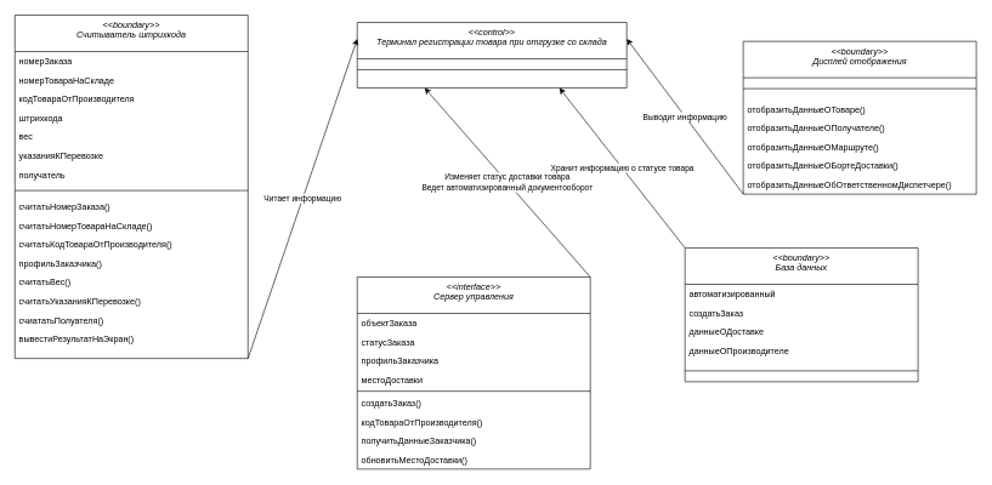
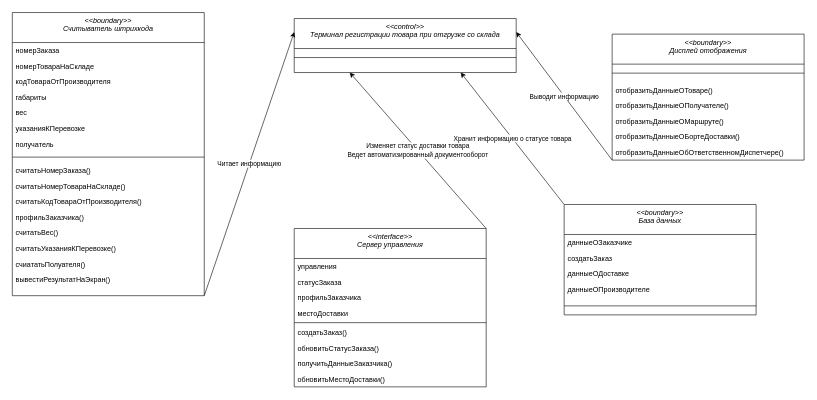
  <mxCell id="0" />
  <mxCell id="1" parent="0" />
  <mxCell id="2" value="&lt;&lt;control&gt;&gt; &#10;Терминал регистрации товара при отгрузке со склада&#10;" style="swimlane;fontStyle=2;align=center;verticalAlign=top;childLayout=stackLayout;horizontal=1;startSize=50;horizontalStack=0;resizeParent=1;resizeLast=0;collapsible=1;marginBottom=0;rounded=0;shadow=0;strokeWidth=1;" vertex="1" parent="1"><mxGeometry x="490" y="30" width="370" height="90" as="geometry"><mxRectangle x="230" y="140" width="160" height="26" as="alternateBounds" /></mxGeometry></mxCell>
  <mxCell id="3" value="" style="line;html=1;strokeWidth=1;align=left;verticalAlign=middle;spacingTop=-1;spacingLeft=3;spacingRight=3;rotatable=0;labelPosition=right;points=[];portConstraint=eastwest;" vertex="1" parent="2"><mxGeometry y="50" width="370" height="30" as="geometry" /></mxCell>
  <mxCell id="4" value="Читает информацию" style="rounded=0;orthogonalLoop=1;jettySize=auto;html=1;exitX=1;exitY=1;exitDx=0;exitDy=0;entryX=0;entryY=0.25;entryDx=0;entryDy=0;" edge="1" parent="1" source="5" target="2"><mxGeometry relative="1" as="geometry" /></mxCell>
  <mxCell id="5" value="&lt;&lt;boundary&gt;&gt; &#10;Считыватель штрихкода" style="swimlane;fontStyle=2;align=center;verticalAlign=top;childLayout=stackLayout;horizontal=1;startSize=50;horizontalStack=0;resizeParent=1;resizeLast=0;collapsible=1;marginBottom=0;rounded=0;shadow=0;strokeWidth=1;" vertex="1" parent="1"><mxGeometry x="20" y="20" width="320" height="472" as="geometry"><mxRectangle x="230" y="140" width="160" height="26" as="alternateBounds" /></mxGeometry></mxCell>
  <mxCell id="6" value="номерЗаказа" style="text;align=left;verticalAlign=top;spacingLeft=4;spacingRight=4;overflow=hidden;rotatable=0;points=[[0,0.5],[1,0.5]];portConstraint=eastwest;" vertex="1" parent="5"><mxGeometry y="50" width="320" height="26" as="geometry" /></mxCell>
  <mxCell id="7" value="номерТовараНаСкладе" style="text;align=left;verticalAlign=top;spacingLeft=4;spacingRight=4;overflow=hidden;rotatable=0;points=[[0,0.5],[1,0.5]];portConstraint=eastwest;" vertex="1" parent="5"><mxGeometry y="76" width="320" height="26" as="geometry" /></mxCell>
  <mxCell id="8" value="кодТовараОтПроизводителя" style="text;align=left;verticalAlign=top;spacingLeft=4;spacingRight=4;overflow=hidden;rotatable=0;points=[[0,0.5],[1,0.5]];portConstraint=eastwest;" vertex="1" parent="5"><mxGeometry y="102" width="320" height="26" as="geometry" /></mxCell>
- <mxCell id="9" value="штрихкода" style="text;align=left;verticalAlign=top;spacingLeft=4;spacingRight=4;overflow=hidden;rotatable=0;points=[[0,0.5],[1,0.5]];portConstraint=eastwest;" vertex="1" parent="5"><mxGeometry y="128" width="320" height="26" as="geometry" /></mxCell>
+ <mxCell id="9" value="габариты" style="text;align=left;verticalAlign=top;spacingLeft=4;spacingRight=4;overflow=hidden;rotatable=0;points=[[0,0.5],[1,0.5]];portConstraint=eastwest;" vertex="1" parent="5"><mxGeometry y="128" width="320" height="26" as="geometry" /></mxCell>
  <mxCell id="10" value="вес" style="text;align=left;verticalAlign=top;spacingLeft=4;spacingRight=4;overflow=hidden;rotatable=0;points=[[0,0.5],[1,0.5]];portConstraint=eastwest;" vertex="1" parent="5"><mxGeometry y="154" width="320" height="26" as="geometry" /></mxCell>
  <mxCell id="11" value="указанияКПеревозке" style="text;align=left;verticalAlign=top;spacingLeft=4;spacingRight=4;overflow=hidden;rotatable=0;points=[[0,0.5],[1,0.5]];portConstraint=eastwest;" vertex="1" parent="5"><mxGeometry y="180" width="320" height="26" as="geometry" /></mxCell>
  <mxCell id="12" value="получатель" style="text;align=left;verticalAlign=top;spacingLeft=4;spacingRight=4;overflow=hidden;rotatable=0;points=[[0,0.5],[1,0.5]];portConstraint=eastwest;" vertex="1" parent="5"><mxGeometry y="206" width="320" height="26" as="geometry" /></mxCell>
  <mxCell id="13" value="" style="line;html=1;strokeWidth=1;align=left;verticalAlign=middle;spacingTop=-1;spacingLeft=3;spacingRight=3;rotatable=0;labelPosition=right;points=[];portConstraint=eastwest;" vertex="1" parent="5"><mxGeometry y="232" width="320" height="18" as="geometry" /></mxCell>
  <mxCell id="14" value="считатьНомерЗаказа()" style="text;align=left;verticalAlign=top;spacingLeft=4;spacingRight=4;overflow=hidden;rotatable=0;points=[[0,0.5],[1,0.5]];portConstraint=eastwest;" vertex="1" parent="5"><mxGeometry y="250" width="320" height="26" as="geometry" /></mxCell>
  <mxCell id="15" value="считатьНомерТовараНаСкладе()" style="text;align=left;verticalAlign=top;spacingLeft=4;spacingRight=4;overflow=hidden;rotatable=0;points=[[0,0.5],[1,0.5]];portConstraint=eastwest;" vertex="1" parent="5"><mxGeometry y="276" width="320" height="26" as="geometry" /></mxCell>
  <mxCell id="16" value="считатьКодТовараОтПроизводителя()" style="text;align=left;verticalAlign=top;spacingLeft=4;spacingRight=4;overflow=hidden;rotatable=0;points=[[0,0.5],[1,0.5]];portConstraint=eastwest;" vertex="1" parent="5"><mxGeometry y="302" width="320" height="26" as="geometry" /></mxCell>
  <mxCell id="17" value="профильЗаказчика()" style="text;align=left;verticalAlign=top;spacingLeft=4;spacingRight=4;overflow=hidden;rotatable=0;points=[[0,0.5],[1,0.5]];portConstraint=eastwest;" vertex="1" parent="5"><mxGeometry y="328" width="320" height="26" as="geometry" /></mxCell>
  <mxCell id="18" value="считатьВес()" style="text;align=left;verticalAlign=top;spacingLeft=4;spacingRight=4;overflow=hidden;rotatable=0;points=[[0,0.5],[1,0.5]];portConstraint=eastwest;" vertex="1" parent="5"><mxGeometry y="354" width="320" height="26" as="geometry" /></mxCell>
  <mxCell id="19" value="считатьУказанияКПеревозке()" style="text;align=left;verticalAlign=top;spacingLeft=4;spacingRight=4;overflow=hidden;rotatable=0;points=[[0,0.5],[1,0.5]];portConstraint=eastwest;" vertex="1" parent="5"><mxGeometry y="380" width="320" height="26" as="geometry" /></mxCell>
  <mxCell id="20" value="счиататьПолуателя()" style="text;align=left;verticalAlign=top;spacingLeft=4;spacingRight=4;overflow=hidden;rotatable=0;points=[[0,0.5],[1,0.5]];portConstraint=eastwest;" vertex="1" parent="5"><mxGeometry y="406" width="320" height="26" as="geometry" /></mxCell>
  <mxCell id="21" value="вывестиРезультатНаЭкран()" style="text;align=left;verticalAlign=top;spacingLeft=4;spacingRight=4;overflow=hidden;rotatable=0;points=[[0,0.5],[1,0.5]];portConstraint=eastwest;" vertex="1" parent="5"><mxGeometry y="432" width="320" height="26" as="geometry" /></mxCell>
  <mxCell id="22" value="Выводит информацию" style="rounded=0;orthogonalLoop=1;jettySize=auto;html=1;exitX=0;exitY=1;exitDx=0;exitDy=0;entryX=1;entryY=0.25;entryDx=0;entryDy=0;" edge="1" parent="1" source="23" target="2"><mxGeometry relative="1" as="geometry" /></mxCell>
  <mxCell id="23" value="&lt;&lt;boundary&gt;&gt; &#10;Дисплей отображения" style="swimlane;fontStyle=2;align=center;verticalAlign=top;childLayout=stackLayout;horizontal=1;startSize=50;horizontalStack=0;resizeParent=1;resizeLast=0;collapsible=1;marginBottom=0;rounded=0;shadow=0;strokeWidth=1;" vertex="1" parent="1"><mxGeometry x="1020" y="56" width="320" height="210" as="geometry"><mxRectangle x="230" y="140" width="160" height="26" as="alternateBounds" /></mxGeometry></mxCell>
  <mxCell id="24" value="" style="line;html=1;strokeWidth=1;align=left;verticalAlign=middle;spacingTop=-1;spacingLeft=3;spacingRight=3;rotatable=0;labelPosition=right;points=[];portConstraint=eastwest;" vertex="1" parent="23"><mxGeometry y="50" width="320" height="30" as="geometry" /></mxCell>
  <mxCell id="25" value="отобразитьДанныеОТоваре()" style="text;align=left;verticalAlign=top;spacingLeft=4;spacingRight=4;overflow=hidden;rotatable=0;points=[[0,0.5],[1,0.5]];portConstraint=eastwest;" vertex="1" parent="23"><mxGeometry y="80" width="320" height="26" as="geometry" /></mxCell>
  <mxCell id="26" value="отобразитьДанныеОПолучателе()" style="text;align=left;verticalAlign=top;spacingLeft=4;spacingRight=4;overflow=hidden;rotatable=0;points=[[0,0.5],[1,0.5]];portConstraint=eastwest;" vertex="1" parent="23"><mxGeometry y="106" width="320" height="26" as="geometry" /></mxCell>
  <mxCell id="27" value="отобразитьДанныеОМаршруте()" style="text;align=left;verticalAlign=top;spacingLeft=4;spacingRight=4;overflow=hidden;rotatable=0;points=[[0,0.5],[1,0.5]];portConstraint=eastwest;" vertex="1" parent="23"><mxGeometry y="132" width="320" height="26" as="geometry" /></mxCell>
  <mxCell id="28" value="отобразитьДанныеОБортеДоставки()" style="text;align=left;verticalAlign=top;spacingLeft=4;spacingRight=4;overflow=hidden;rotatable=0;points=[[0,0.5],[1,0.5]];portConstraint=eastwest;" vertex="1" parent="23"><mxGeometry y="158" width="320" height="26" as="geometry" /></mxCell>
  <mxCell id="29" value="отобразитьДанныеОбОтветственномДиспетчере()" style="text;align=left;verticalAlign=top;spacingLeft=4;spacingRight=4;overflow=hidden;rotatable=0;points=[[0,0.5],[1,0.5]];portConstraint=eastwest;" vertex="1" parent="23"><mxGeometry y="184" width="320" height="26" as="geometry" /></mxCell>
  <mxCell id="30" value="&lt;div&gt;Изменяет статус доставки товара&lt;/div&gt;&lt;div&gt;Ведет автоматизированный документооборот&lt;br&gt;&lt;/div&gt;" style="rounded=0;orthogonalLoop=1;jettySize=auto;html=1;exitX=1;exitY=0;exitDx=0;exitDy=0;entryX=0.25;entryY=1;entryDx=0;entryDy=0;" edge="1" parent="1" source="31" target="2"><mxGeometry relative="1" as="geometry"><mxPoint x="560" y="240" as="targetPoint" /></mxGeometry></mxCell>
  <mxCell id="31" value="&lt;&lt;interface&gt;&gt; &#10;Сервер управления" style="swimlane;fontStyle=2;align=center;verticalAlign=top;childLayout=stackLayout;horizontal=1;startSize=50;horizontalStack=0;resizeParent=1;resizeLast=0;collapsible=1;marginBottom=0;rounded=0;shadow=0;strokeWidth=1;" vertex="1" parent="1"><mxGeometry x="490" y="380" width="320" height="264" as="geometry"><mxRectangle x="230" y="140" width="160" height="26" as="alternateBounds" /></mxGeometry></mxCell>
- <mxCell id="32" value="объектЗаказа" style="text;align=left;verticalAlign=top;spacingLeft=4;spacingRight=4;overflow=hidden;rotatable=0;points=[[0,0.5],[1,0.5]];portConstraint=eastwest;" vertex="1" parent="31"><mxGeometry y="50" width="320" height="26" as="geometry" /></mxCell>
+ <mxCell id="32" value="управления" style="text;align=left;verticalAlign=top;spacingLeft=4;spacingRight=4;overflow=hidden;rotatable=0;points=[[0,0.5],[1,0.5]];portConstraint=eastwest;" vertex="1" parent="31"><mxGeometry y="50" width="320" height="26" as="geometry" /></mxCell>
  <mxCell id="33" value="статусЗаказа" style="text;align=left;verticalAlign=top;spacingLeft=4;spacingRight=4;overflow=hidden;rotatable=0;points=[[0,0.5],[1,0.5]];portConstraint=eastwest;" vertex="1" parent="31"><mxGeometry y="76" width="320" height="26" as="geometry" /></mxCell>
  <mxCell id="34" value="профильЗаказчика" style="text;align=left;verticalAlign=top;spacingLeft=4;spacingRight=4;overflow=hidden;rotatable=0;points=[[0,0.5],[1,0.5]];portConstraint=eastwest;" vertex="1" parent="31"><mxGeometry y="102" width="320" height="26" as="geometry" /></mxCell>
  <mxCell id="35" value="местоДоставки" style="text;align=left;verticalAlign=top;spacingLeft=4;spacingRight=4;overflow=hidden;rotatable=0;points=[[0,0.5],[1,0.5]];portConstraint=eastwest;" vertex="1" parent="31"><mxGeometry y="128" width="320" height="26" as="geometry" /></mxCell>
  <mxCell id="36" value="" style="line;html=1;strokeWidth=1;align=left;verticalAlign=middle;spacingTop=-1;spacingLeft=3;spacingRight=3;rotatable=0;labelPosition=right;points=[];portConstraint=eastwest;" vertex="1" parent="31"><mxGeometry y="154" width="320" height="6" as="geometry" /></mxCell>
  <mxCell id="37" value="создатьЗаказ()" style="text;align=left;verticalAlign=top;spacingLeft=4;spacingRight=4;overflow=hidden;rotatable=0;points=[[0,0.5],[1,0.5]];portConstraint=eastwest;" vertex="1" parent="31"><mxGeometry y="160" width="320" height="26" as="geometry" /></mxCell>
- <mxCell id="38" value="кодТовараОтПроизводителя()" style="text;align=left;verticalAlign=top;spacingLeft=4;spacingRight=4;overflow=hidden;rotatable=0;points=[[0,0.5],[1,0.5]];portConstraint=eastwest;" vertex="1" parent="31"><mxGeometry y="186" width="320" height="26" as="geometry" /></mxCell>
+ <mxCell id="38" value="обновитьСтатусЗаказа()" style="text;align=left;verticalAlign=top;spacingLeft=4;spacingRight=4;overflow=hidden;rotatable=0;points=[[0,0.5],[1,0.5]];portConstraint=eastwest;" vertex="1" parent="31"><mxGeometry y="186" width="320" height="26" as="geometry" /></mxCell>
  <mxCell id="39" value="получитьДанныеЗаказчика()" style="text;align=left;verticalAlign=top;spacingLeft=4;spacingRight=4;overflow=hidden;rotatable=0;points=[[0,0.5],[1,0.5]];portConstraint=eastwest;" vertex="1" parent="31"><mxGeometry y="212" width="320" height="26" as="geometry" /></mxCell>
  <mxCell id="40" value="обновитьМестоДоставки()" style="text;align=left;verticalAlign=top;spacingLeft=4;spacingRight=4;overflow=hidden;rotatable=0;points=[[0,0.5],[1,0.5]];portConstraint=eastwest;" vertex="1" parent="31"><mxGeometry y="238" width="320" height="26" as="geometry" /></mxCell>
  <mxCell id="41" value="Хранит информацию о статусе товара" style="rounded=0;orthogonalLoop=1;jettySize=auto;html=1;exitX=0;exitY=0;exitDx=0;exitDy=0;entryX=0.75;entryY=1;entryDx=0;entryDy=0;" edge="1" parent="1" source="42" target="2"><mxGeometry relative="1" as="geometry"><mxPoint x="780" y="240" as="targetPoint" /></mxGeometry></mxCell>
  <mxCell id="42" value="&lt;&lt;boundary&gt;&gt; &#10;База данных" style="swimlane;fontStyle=2;align=center;verticalAlign=top;childLayout=stackLayout;horizontal=1;startSize=50;horizontalStack=0;resizeParent=1;resizeLast=0;collapsible=1;marginBottom=0;rounded=0;shadow=0;strokeWidth=1;" vertex="1" parent="1"><mxGeometry x="940" y="340" width="320" height="184" as="geometry"><mxRectangle x="230" y="140" width="160" height="26" as="alternateBounds" /></mxGeometry></mxCell>
- <mxCell id="43" value="автоматизированный" style="text;align=left;verticalAlign=top;spacingLeft=4;spacingRight=4;overflow=hidden;rotatable=0;points=[[0,0.5],[1,0.5]];portConstraint=eastwest;" vertex="1" parent="42"><mxGeometry y="50" width="320" height="26" as="geometry" /></mxCell>
+ <mxCell id="43" value="данныеОЗаказчике" style="text;align=left;verticalAlign=top;spacingLeft=4;spacingRight=4;overflow=hidden;rotatable=0;points=[[0,0.5],[1,0.5]];portConstraint=eastwest;" vertex="1" parent="42"><mxGeometry y="50" width="320" height="26" as="geometry" /></mxCell>
  <mxCell id="44" value="создатьЗаказ" style="text;align=left;verticalAlign=top;spacingLeft=4;spacingRight=4;overflow=hidden;rotatable=0;points=[[0,0.5],[1,0.5]];portConstraint=eastwest;" vertex="1" parent="42"><mxGeometry y="76" width="320" height="26" as="geometry" /></mxCell>
  <mxCell id="45" value="данныеОДоставке" style="text;align=left;verticalAlign=top;spacingLeft=4;spacingRight=4;overflow=hidden;rotatable=0;points=[[0,0.5],[1,0.5]];portConstraint=eastwest;" vertex="1" parent="42"><mxGeometry y="102" width="320" height="26" as="geometry" /></mxCell>
  <mxCell id="46" value="данныеОПроизводителе" style="text;align=left;verticalAlign=top;spacingLeft=4;spacingRight=4;overflow=hidden;rotatable=0;points=[[0,0.5],[1,0.5]];portConstraint=eastwest;" vertex="1" parent="42"><mxGeometry y="128" width="320" height="26" as="geometry" /></mxCell>
  <mxCell id="47" value="" style="line;html=1;strokeWidth=1;align=left;verticalAlign=middle;spacingTop=-1;spacingLeft=3;spacingRight=3;rotatable=0;labelPosition=right;points=[];portConstraint=eastwest;" vertex="1" parent="42"><mxGeometry y="154" width="320" height="30" as="geometry" /></mxCell>
